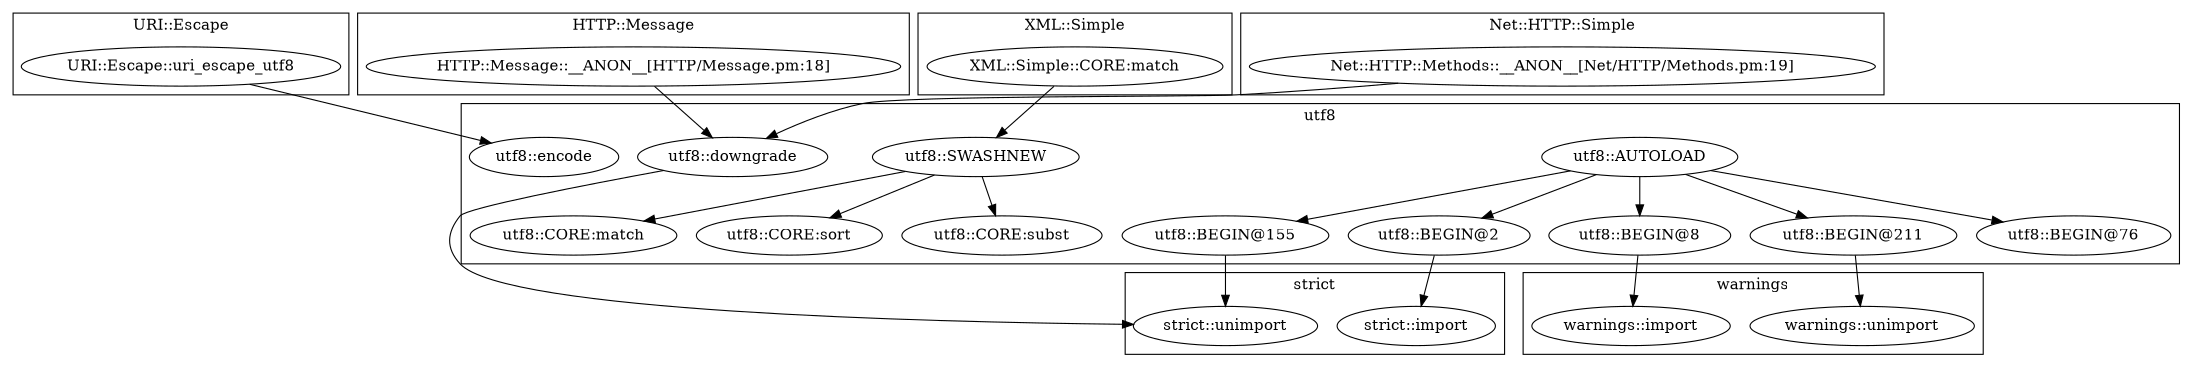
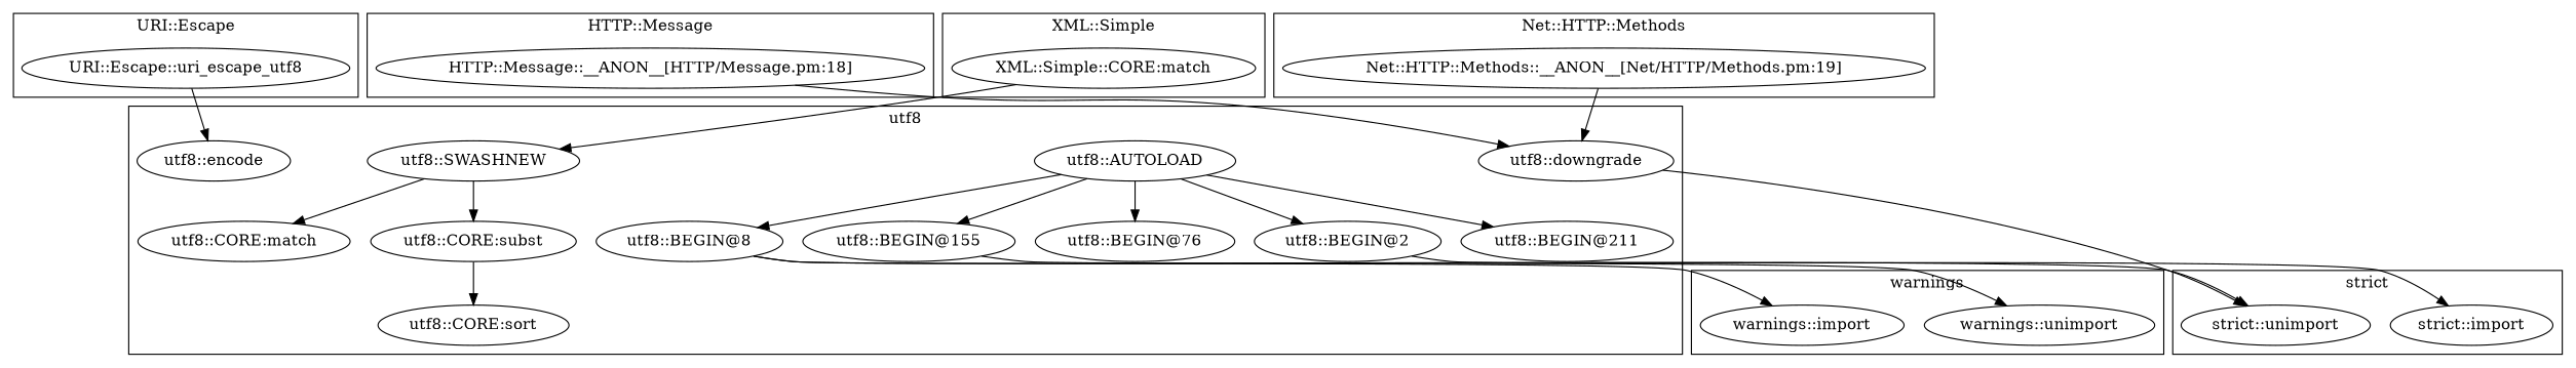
  digraph {
    "URI::Escape::uri_escape_utf8"
    "HTTP::Message::__ANON__[HTTP/Message.pm:18]"
    "warnings::unimport"
    "warnings::import"
    "utf8::AUTOLOAD"
    "utf8::CORE:match"
    "utf8::CORE:sort"
    "utf8::encode"
    "utf8::BEGIN@2"
    "utf8::BEGIN@76"
    "utf8::SWASHNEW"
    n12 [label="utf8::BEGIN@8"]
    "utf8::downgrade"
    "utf8::BEGIN@211"
    "utf8::CORE:subst"
    "utf8::BEGIN@155"
    "XML::Simple::CORE:match"
    "strict::import"
    "strict::unimport"
    "Net::HTTP::Methods::__ANON__[Net/HTTP/Methods.pm:19]"
    subgraph cluster_1 {
      label="URI::Escape"
      "URI::Escape::uri_escape_utf8"
    }
    subgraph cluster_2 {
      label="HTTP::Message"
      "HTTP::Message::__ANON__[HTTP/Message.pm:18]"
    }
    subgraph cluster_3 {
      label=warnings
      "warnings::unimport"
      "warnings::import"
    }
    subgraph cluster_4 {
      label=utf8
      "utf8::AUTOLOAD"
      "utf8::CORE:match"
      "utf8::CORE:sort"
      "utf8::encode"
      "utf8::BEGIN@2"
      "utf8::BEGIN@76"
      "utf8::SWASHNEW"
      n12
      "utf8::downgrade"
      "utf8::BEGIN@211"
      "utf8::CORE:subst"
      "utf8::BEGIN@155"
    }
    subgraph cluster_5 {
      label="XML::Simple"
      "XML::Simple::CORE:match"
    }
    subgraph cluster_6 {
      label="strict"
      "strict::import"
      "strict::unimport"
    }
    subgraph cluster_7 {
-     label="Net::HTTP::Simple"
+     label="Net::HTTP::Methods"
      "Net::HTTP::Methods::__ANON__[Net/HTTP/Methods.pm:19]"
    }
    "URI::Escape::uri_escape_utf8" -> "utf8::encode"
    "HTTP::Message::__ANON__[HTTP/Message.pm:18]" -> "utf8::downgrade"
    "utf8::AUTOLOAD" -> "utf8::BEGIN@2"
    "utf8::AUTOLOAD" -> "utf8::BEGIN@76"
    "utf8::AUTOLOAD" -> n12
    "utf8::AUTOLOAD" -> "utf8::BEGIN@211"
    "utf8::AUTOLOAD" -> "utf8::BEGIN@155"
    "utf8::BEGIN@2" -> "strict::import"
    "utf8::SWASHNEW" -> "utf8::CORE:match"
-   "utf8::SWASHNEW" -> "utf8::CORE:sort"
+   "utf8::CORE:subst" -> "utf8::CORE:sort"
    "utf8::SWASHNEW" -> "utf8::CORE:subst"
    n12 -> "warnings::import"
    "utf8::downgrade" -> "strict::unimport"
-   "utf8::BEGIN@211" -> "warnings::unimport"
+   n12 -> "warnings::unimport"
    "utf8::BEGIN@155" -> "strict::unimport"
    "XML::Simple::CORE:match" -> "utf8::SWASHNEW"
    "Net::HTTP::Methods::__ANON__[Net/HTTP/Methods.pm:19]" -> "utf8::downgrade"
  }
